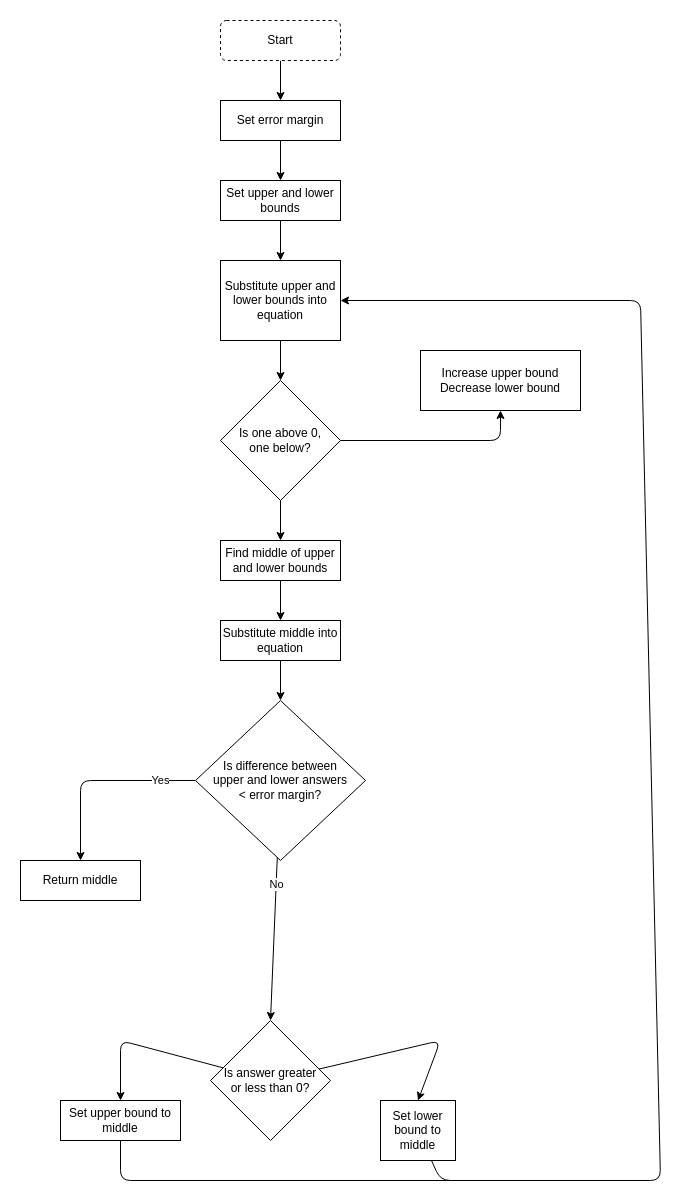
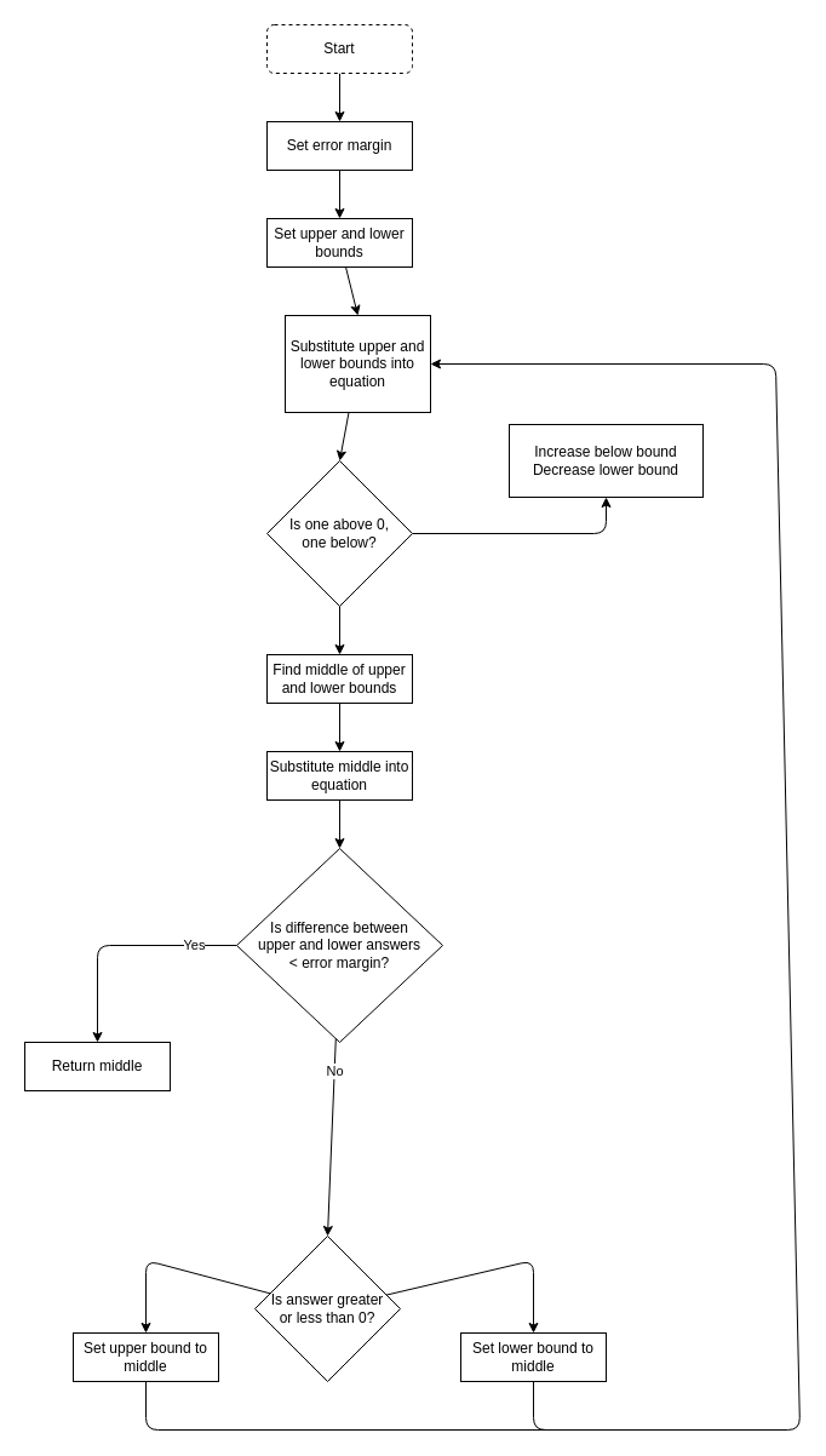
  <mxCell id="0" />
  <mxCell id="1" parent="0" />
  <mxCell id="2" style="edgeStyle=none;html=1;entryX=0.5;entryY=0;entryDx=0;entryDy=0;" edge="1" parent="1" source="3" target="5"><mxGeometry relative="1" as="geometry" /></mxCell>
  <mxCell id="3" value="Start" style="rounded=1;whiteSpace=wrap;html=1;dashed=1;" vertex="1" parent="1"><mxGeometry x="220" y="20" width="120" height="40" as="geometry" /></mxCell>
  <mxCell id="4" style="edgeStyle=none;html=1;entryX=0.5;entryY=0;entryDx=0;entryDy=0;" edge="1" parent="1" source="5" target="7"><mxGeometry relative="1" as="geometry" /></mxCell>
  <mxCell id="5" value="Set error margin" style="rounded=0;whiteSpace=wrap;html=1;" vertex="1" parent="1"><mxGeometry x="220" y="100" width="120" height="40" as="geometry" /></mxCell>
  <mxCell id="6" style="edgeStyle=none;html=1;entryX=0.5;entryY=0;entryDx=0;entryDy=0;" edge="1" parent="1" source="7" target="9"><mxGeometry relative="1" as="geometry" /></mxCell>
  <mxCell id="7" value="Set upper and lower bounds" style="rounded=0;whiteSpace=wrap;html=1;" vertex="1" parent="1"><mxGeometry x="220" y="180" width="120" height="40" as="geometry" /></mxCell>
  <mxCell id="8" style="edgeStyle=none;html=1;entryX=0.5;entryY=0;entryDx=0;entryDy=0;" edge="1" parent="1" source="9" target="12"><mxGeometry relative="1" as="geometry" /></mxCell>
- <mxCell id="9" value="Substitute upper and lower bounds into equation" style="rounded=0;whiteSpace=wrap;html=1;" vertex="1" parent="1"><mxGeometry x="220" y="260" width="120" height="80" as="geometry" /></mxCell>
+ <mxCell id="9" value="Substitute upper and lower bounds into equation" style="rounded=0;whiteSpace=wrap;html=1;" vertex="1" parent="1"><mxGeometry x="235" y="260" width="120" height="80" as="geometry" /></mxCell>
  <mxCell id="10" style="edgeStyle=none;html=1;entryX=0.5;entryY=1;entryDx=0;entryDy=0;" edge="1" parent="1" source="12" target="13"><mxGeometry relative="1" as="geometry"><Array as="points"><mxPoint x="500" y="440" /></Array></mxGeometry></mxCell>
  <mxCell id="11" style="edgeStyle=none;html=1;" edge="1" parent="1" source="12"><mxGeometry relative="1" as="geometry"><mxPoint x="280" y="540" as="targetPoint" /></mxGeometry></mxCell>
  <mxCell id="12" value="Is one above 0,&lt;br&gt;one below?" style="rhombus;whiteSpace=wrap;html=1;" vertex="1" parent="1"><mxGeometry x="220" y="380" width="120" height="120" as="geometry" /></mxCell>
- <mxCell id="13" value="Increase upper bound&lt;br&gt;Decrease lower bound" style="rounded=0;whiteSpace=wrap;html=1;" vertex="1" parent="1"><mxGeometry x="420" y="350" width="160" height="60" as="geometry" /></mxCell>
+ <mxCell id="13" value="Increase below bound&lt;br&gt;Decrease lower bound" style="rounded=0;whiteSpace=wrap;html=1;" vertex="1" parent="1"><mxGeometry x="420" y="350" width="160" height="60" as="geometry" /></mxCell>
  <mxCell id="14" style="edgeStyle=none;html=1;" edge="1" parent="1" source="15"><mxGeometry relative="1" as="geometry"><mxPoint x="280" y="620" as="targetPoint" /></mxGeometry></mxCell>
  <mxCell id="15" value="Find middle of upper and lower bounds" style="rounded=0;whiteSpace=wrap;html=1;" vertex="1" parent="1"><mxGeometry x="220" y="540" width="120" height="40" as="geometry" /></mxCell>
  <mxCell id="16" style="edgeStyle=none;html=1;entryX=0.5;entryY=0;entryDx=0;entryDy=0;" edge="1" parent="1" source="17" target="27"><mxGeometry relative="1" as="geometry" /></mxCell>
  <mxCell id="17" value="Substitute middle into equation" style="rounded=0;whiteSpace=wrap;html=1;" vertex="1" parent="1"><mxGeometry x="220" y="620" width="120" height="40" as="geometry" /></mxCell>
  <mxCell id="18" style="edgeStyle=none;html=1;entryX=0.5;entryY=0;entryDx=0;entryDy=0;" edge="1" parent="1" source="20" target="22"><mxGeometry relative="1" as="geometry"><Array as="points"><mxPoint x="120" y="1040" /></Array></mxGeometry></mxCell>
  <mxCell id="19" style="edgeStyle=none;html=1;entryX=0.5;entryY=0;entryDx=0;entryDy=0;" edge="1" parent="1" source="20" target="24"><mxGeometry relative="1" as="geometry"><Array as="points"><mxPoint x="440" y="1040" /></Array></mxGeometry></mxCell>
  <mxCell id="20" value="Is answer greater&lt;br&gt;or less than 0?" style="rhombus;whiteSpace=wrap;html=1;" vertex="1" parent="1"><mxGeometry x="210" y="1020" width="120" height="120" as="geometry" /></mxCell>
  <mxCell id="21" style="edgeStyle=none;html=1;entryX=1;entryY=0.5;entryDx=0;entryDy=0;" edge="1" parent="1" source="22" target="9"><mxGeometry relative="1" as="geometry"><mxPoint x="500" y="300" as="targetPoint" /><Array as="points"><mxPoint x="120" y="1180" /><mxPoint x="660" y="1180" /><mxPoint x="640" y="300" /></Array></mxGeometry></mxCell>
  <mxCell id="22" value="Set upper bound to middle" style="rounded=0;whiteSpace=wrap;html=1;" vertex="1" parent="1"><mxGeometry x="60" y="1100" width="120" height="40" as="geometry" /></mxCell>
  <mxCell id="23" style="html=1;endArrow=none;endFill=0;" edge="1" parent="1" source="24"><mxGeometry relative="1" as="geometry"><mxPoint x="460" y="1180" as="targetPoint" /><Array as="points"><mxPoint x="440" y="1180" /></Array></mxGeometry></mxCell>
- <mxCell id="24" value="Set lower bound to middle" style="rounded=0;whiteSpace=wrap;html=1;" vertex="1" parent="1"><mxGeometry x="380" y="1100" width="75" height="60" as="geometry" /></mxCell>
+ <mxCell id="24" value="Set lower bound to middle" style="rounded=0;whiteSpace=wrap;html=1;" vertex="1" parent="1"><mxGeometry x="380" y="1100" width="120" height="40" as="geometry" /></mxCell>
  <mxCell id="25" value="Yes" style="edgeStyle=none;html=1;entryX=0.5;entryY=0;entryDx=0;entryDy=0;" edge="1" parent="1" source="27" target="28"><mxGeometry x="-0.641" relative="1" as="geometry"><Array as="points"><mxPoint x="80" y="780" /></Array><mxPoint as="offset" /></mxGeometry></mxCell>
  <mxCell id="26" value="No" style="edgeStyle=none;html=1;entryX=0.5;entryY=0;entryDx=0;entryDy=0;" edge="1" parent="1" source="27" target="20"><mxGeometry x="-0.667" relative="1" as="geometry"><mxPoint as="offset" /></mxGeometry></mxCell>
  <mxCell id="27" value="Is difference between&lt;br&gt;upper and lower answers&lt;br&gt;&amp;lt; error margin?" style="rhombus;whiteSpace=wrap;html=1;" vertex="1" parent="1"><mxGeometry x="195" y="700" width="170" height="160" as="geometry" /></mxCell>
  <mxCell id="28" value="Return middle" style="rounded=0;whiteSpace=wrap;html=1;" vertex="1" parent="1"><mxGeometry x="20" y="860" width="120" height="40" as="geometry" /></mxCell>
